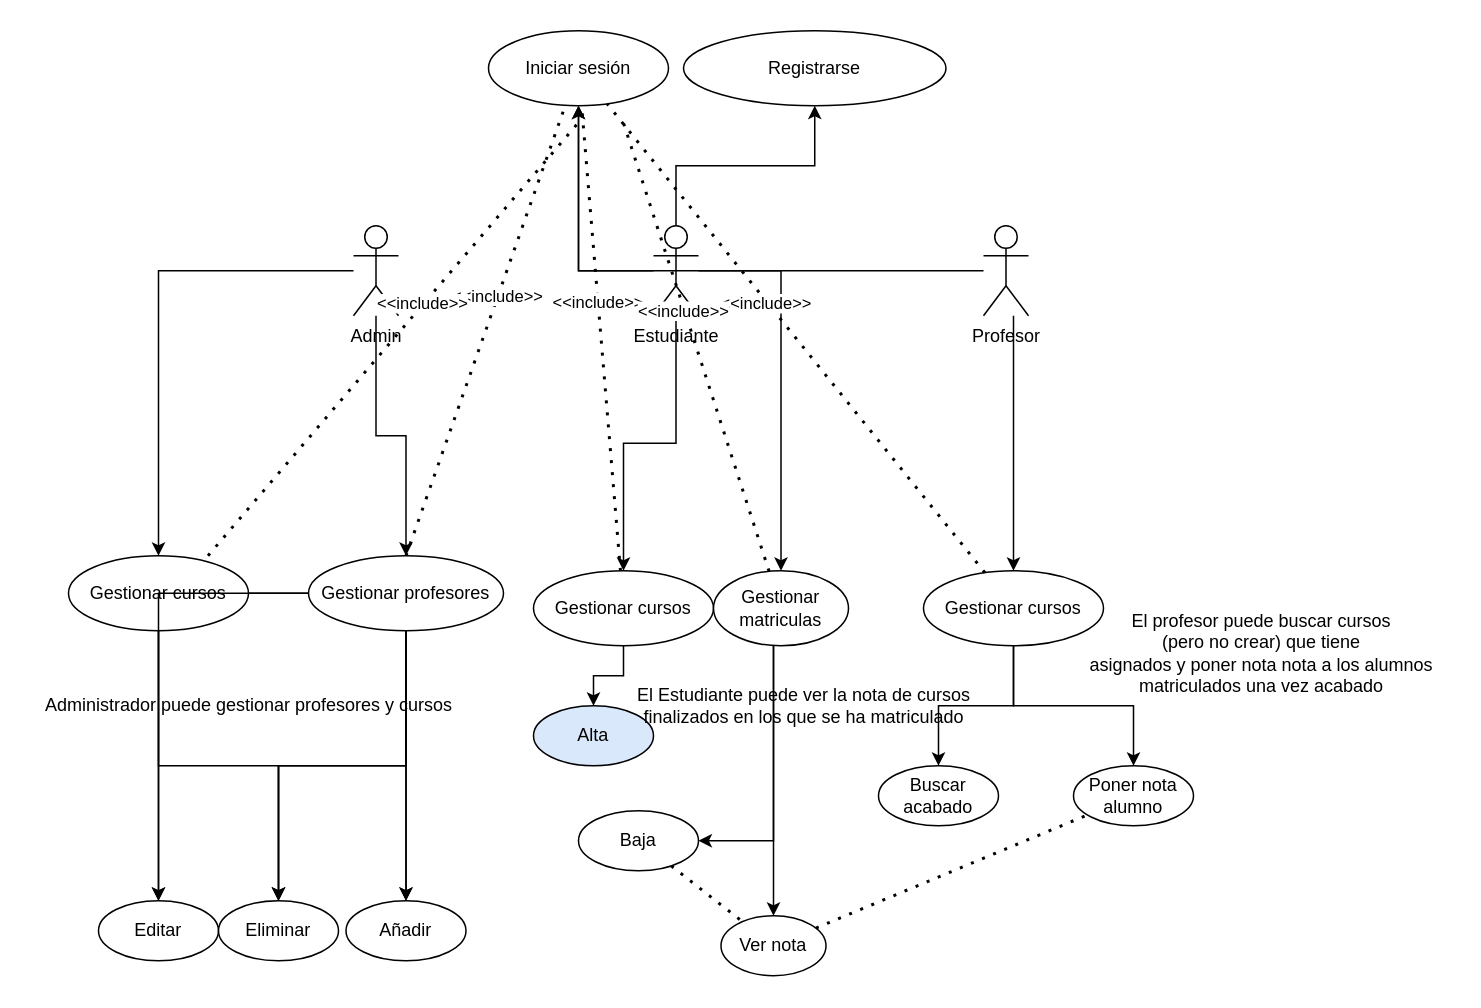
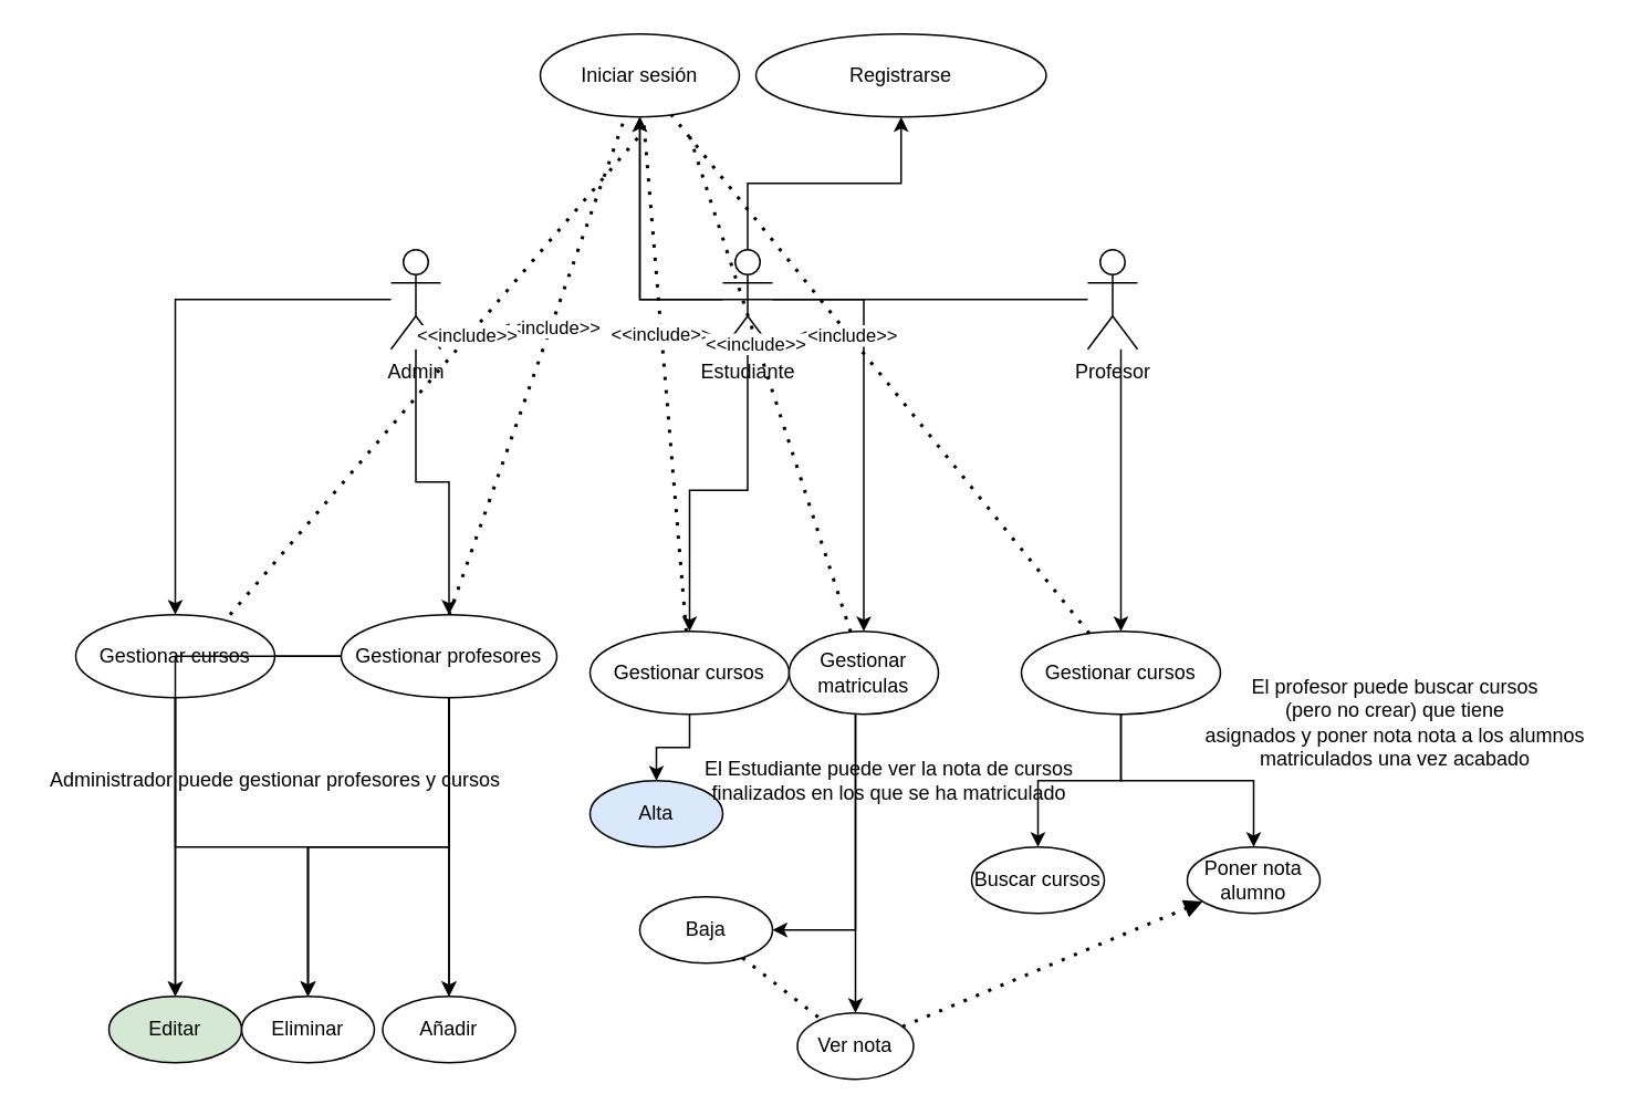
  <mxCell id="0" />
  <mxCell id="1" parent="0" />
  <mxCell id="2" style="edgeStyle=orthogonalEdgeStyle;rounded=0;orthogonalLoop=1;jettySize=auto;html=1;" edge="1" parent="1" source="6" target="13"><mxGeometry relative="1" as="geometry"><Array as="points"><mxPoint x="385" y="180" /></Array></mxGeometry></mxCell>
  <mxCell id="3" style="edgeStyle=orthogonalEdgeStyle;rounded=0;orthogonalLoop=1;jettySize=auto;html=1;" edge="1" parent="1" source="6" target="33"><mxGeometry relative="1" as="geometry" /></mxCell>
  <mxCell id="4" style="edgeStyle=orthogonalEdgeStyle;rounded=0;orthogonalLoop=1;jettySize=auto;html=1;" edge="1" parent="1" source="6" target="35"><mxGeometry relative="1" as="geometry" /></mxCell>
  <mxCell id="5" style="edgeStyle=orthogonalEdgeStyle;rounded=0;orthogonalLoop=1;jettySize=auto;html=1;" edge="1" parent="1" source="6" target="49"><mxGeometry relative="1" as="geometry" /></mxCell>
  <mxCell id="6" value="&lt;div&gt;Estudiante&lt;/div&gt;" style="shape=umlActor;verticalLabelPosition=bottom;verticalAlign=top;html=1;outlineConnect=0;" vertex="1" parent="1"><mxGeometry x="435" y="150" width="30" height="60" as="geometry" /></mxCell>
  <mxCell id="7" style="edgeStyle=orthogonalEdgeStyle;rounded=0;orthogonalLoop=1;jettySize=auto;html=1;" edge="1" parent="1" source="9" target="31"><mxGeometry relative="1" as="geometry"><Array as="points"><mxPoint x="675" y="270" /><mxPoint x="675" y="270" /></Array></mxGeometry></mxCell>
  <mxCell id="8" style="edgeStyle=orthogonalEdgeStyle;rounded=0;orthogonalLoop=1;jettySize=auto;html=1;" edge="1" parent="1" source="9" target="13"><mxGeometry relative="1" as="geometry" /></mxCell>
  <mxCell id="9" value="&lt;div&gt;Profesor&lt;/div&gt;" style="shape=umlActor;verticalLabelPosition=bottom;verticalAlign=top;html=1;outlineConnect=0;" vertex="1" parent="1"><mxGeometry x="655" y="150" width="30" height="60" as="geometry" /></mxCell>
  <mxCell id="10" style="edgeStyle=orthogonalEdgeStyle;rounded=0;orthogonalLoop=1;jettySize=auto;html=1;" edge="1" parent="1" source="12" target="18"><mxGeometry relative="1" as="geometry" /></mxCell>
  <mxCell id="11" style="edgeStyle=orthogonalEdgeStyle;rounded=0;orthogonalLoop=1;jettySize=auto;html=1;" edge="1" parent="1" source="12" target="24"><mxGeometry relative="1" as="geometry" /></mxCell>
  <mxCell id="12" value="&lt;div&gt;Admin&lt;/div&gt;" style="shape=umlActor;verticalLabelPosition=bottom;verticalAlign=top;html=1;outlineConnect=0;" vertex="1" parent="1"><mxGeometry x="235" y="150" width="30" height="60" as="geometry" /></mxCell>
  <mxCell id="13" value="&lt;div&gt;Iniciar sesión&lt;/div&gt;" style="ellipse;whiteSpace=wrap;html=1;" vertex="1" parent="1"><mxGeometry x="325" y="20" width="120" height="50" as="geometry" /></mxCell>
  <mxCell id="14" style="edgeStyle=orthogonalEdgeStyle;rounded=0;orthogonalLoop=1;jettySize=auto;html=1;" edge="1" parent="1" source="18" target="21"><mxGeometry relative="1" as="geometry" /></mxCell>
  <mxCell id="15" style="edgeStyle=orthogonalEdgeStyle;rounded=0;orthogonalLoop=1;jettySize=auto;html=1;startArrow=none;" edge="1" parent="1" source="24" target="22"><mxGeometry relative="1" as="geometry" /></mxCell>
  <mxCell id="16" style="edgeStyle=orthogonalEdgeStyle;rounded=0;orthogonalLoop=1;jettySize=auto;html=1;" edge="1" parent="1" source="18" target="27"><mxGeometry relative="1" as="geometry" /></mxCell>
  <mxCell id="17" style="edgeStyle=orthogonalEdgeStyle;rounded=0;orthogonalLoop=1;jettySize=auto;html=1;" edge="1" parent="1" source="18" target="22"><mxGeometry relative="1" as="geometry" /></mxCell>
  <mxCell id="18" value="&lt;div&gt;Gestionar cursos&lt;/div&gt;" style="ellipse;whiteSpace=wrap;html=1;" vertex="1" parent="1"><mxGeometry x="45" y="370" width="120" height="50" as="geometry" /></mxCell>
  <mxCell id="19" style="edgeStyle=orthogonalEdgeStyle;rounded=0;orthogonalLoop=1;jettySize=auto;html=1;" edge="1" parent="1" source="24" target="22"><mxGeometry relative="1" as="geometry" /></mxCell>
  <mxCell id="20" style="edgeStyle=orthogonalEdgeStyle;rounded=0;orthogonalLoop=1;jettySize=auto;html=1;" edge="1" parent="1" source="24" target="21"><mxGeometry relative="1" as="geometry" /></mxCell>
- <mxCell id="21" value="Editar" style="ellipse;whiteSpace=wrap;html=1;" vertex="1" parent="1"><mxGeometry x="65" y="600" width="80" height="40" as="geometry" /></mxCell>
+ <mxCell id="21" value="Editar" style="ellipse;whiteSpace=wrap;html=1;fillColor=#d5e8d4;" vertex="1" parent="1"><mxGeometry x="65" y="600" width="80" height="40" as="geometry" /></mxCell>
  <mxCell id="22" value="Eliminar" style="ellipse;whiteSpace=wrap;html=1;" vertex="1" parent="1"><mxGeometry x="145" y="600" width="80" height="40" as="geometry" /></mxCell>
  <mxCell id="23" style="edgeStyle=orthogonalEdgeStyle;rounded=0;orthogonalLoop=1;jettySize=auto;html=1;" edge="1" parent="1" source="24" target="27"><mxGeometry relative="1" as="geometry" /></mxCell>
  <mxCell id="24" value="Gestionar profesores" style="ellipse;whiteSpace=wrap;html=1;" vertex="1" parent="1"><mxGeometry x="205" y="370" width="130" height="50" as="geometry" /></mxCell>
  <mxCell id="25" value="&amp;nbsp;" style="text;whiteSpace=wrap;html=1;" vertex="1" parent="1"><mxGeometry x="495" y="510" width="40" height="40" as="geometry" /></mxCell>
  <mxCell id="26" value="&amp;nbsp;" style="text;whiteSpace=wrap;html=1;" vertex="1" parent="1"><mxGeometry x="425" y="490" width="40" height="40" as="geometry" /></mxCell>
  <mxCell id="27" value="&lt;div&gt;Añadir&lt;/div&gt;" style="ellipse;whiteSpace=wrap;html=1;" vertex="1" parent="1"><mxGeometry x="230" y="600" width="80" height="40" as="geometry" /></mxCell>
- <mxCell id="28" value="Buscar acabado" style="ellipse;whiteSpace=wrap;html=1;" vertex="1" parent="1"><mxGeometry x="585" y="510" width="80" height="40" as="geometry" /></mxCell>
+ <mxCell id="28" value="Buscar cursos" style="ellipse;whiteSpace=wrap;html=1;" vertex="1" parent="1"><mxGeometry x="585" y="510" width="80" height="40" as="geometry" /></mxCell>
  <mxCell id="29" style="edgeStyle=orthogonalEdgeStyle;rounded=0;orthogonalLoop=1;jettySize=auto;html=1;" edge="1" parent="1" source="31" target="32"><mxGeometry relative="1" as="geometry" /></mxCell>
  <mxCell id="30" style="edgeStyle=orthogonalEdgeStyle;rounded=0;orthogonalLoop=1;jettySize=auto;html=1;" edge="1" parent="1" source="31" target="28"><mxGeometry relative="1" as="geometry" /></mxCell>
  <mxCell id="31" value="&lt;div&gt;Gestionar cursos&lt;/div&gt;" style="ellipse;whiteSpace=wrap;html=1;" vertex="1" parent="1"><mxGeometry x="615" y="380" width="120" height="50" as="geometry" /></mxCell>
  <mxCell id="32" value="Poner nota alumno" style="ellipse;whiteSpace=wrap;html=1;" vertex="1" parent="1"><mxGeometry x="715" y="510" width="80" height="40" as="geometry" /></mxCell>
  <mxCell id="33" value="&lt;div&gt;Registrarse&lt;/div&gt;" style="ellipse;whiteSpace=wrap;html=1;" vertex="1" parent="1"><mxGeometry x="455" y="20" width="175" height="50" as="geometry" /></mxCell>
  <mxCell id="34" style="edgeStyle=orthogonalEdgeStyle;rounded=0;orthogonalLoop=1;jettySize=auto;html=1;" edge="1" parent="1" source="35" target="36"><mxGeometry relative="1" as="geometry" /></mxCell>
  <mxCell id="35" value="&lt;div&gt;Gestionar cursos&lt;/div&gt;" style="ellipse;whiteSpace=wrap;html=1;" vertex="1" parent="1"><mxGeometry x="355" y="380" width="120" height="50" as="geometry" /></mxCell>
  <mxCell id="36" value="Alta" style="ellipse;whiteSpace=wrap;html=1;fillColor=#dae8fc;" vertex="1" parent="1"><mxGeometry x="355" y="470" width="80" height="40" as="geometry" /></mxCell>
  <mxCell id="37" value="Baja" style="ellipse;whiteSpace=wrap;html=1;" vertex="1" parent="1"><mxGeometry x="385" y="540" width="80" height="40" as="geometry" /></mxCell>
  <mxCell id="38" value="" style="endArrow=none;dashed=1;html=1;dashPattern=1 3;strokeWidth=2;rounded=0;exitX=0.5;exitY=0;exitDx=0;exitDy=0;" edge="1" parent="1" source="24" target="13"><mxGeometry width="50" height="50" relative="1" as="geometry"><mxPoint x="335" y="380" as="sourcePoint" /><mxPoint x="385" y="330" as="targetPoint" /></mxGeometry></mxCell>
  <mxCell id="39" value="&amp;lt;&amp;lt;include&amp;gt;&amp;gt;" style="edgeLabel;html=1;align=center;verticalAlign=middle;resizable=0;points=[];" vertex="1" connectable="0" parent="38"><mxGeometry x="0.156" y="1" relative="1" as="geometry"><mxPoint as="offset" /></mxGeometry></mxCell>
  <mxCell id="40" value="" style="endArrow=none;dashed=1;html=1;dashPattern=1 3;strokeWidth=2;rounded=0;exitX=0.775;exitY=0;exitDx=0;exitDy=0;exitPerimeter=0;" edge="1" parent="1" source="18"><mxGeometry width="50" height="50" relative="1" as="geometry"><mxPoint x="280" y="380" as="sourcePoint" /><mxPoint x="386.248" y="79.733" as="targetPoint" /></mxGeometry></mxCell>
  <mxCell id="41" value="&amp;lt;&amp;lt;include&amp;gt;&amp;gt;" style="edgeLabel;html=1;align=center;verticalAlign=middle;resizable=0;points=[];" vertex="1" connectable="0" parent="40"><mxGeometry x="0.156" y="1" relative="1" as="geometry"><mxPoint as="offset" /></mxGeometry></mxCell>
  <mxCell id="42" value="" style="endArrow=none;dashed=1;html=1;dashPattern=1 3;strokeWidth=2;rounded=0;" edge="1" parent="1" source="35" target="13"><mxGeometry width="50" height="50" relative="1" as="geometry"><mxPoint x="290" y="390" as="sourcePoint" /><mxPoint x="396.248" y="89.733" as="targetPoint" /></mxGeometry></mxCell>
  <mxCell id="43" value="&amp;lt;&amp;lt;include&amp;gt;&amp;gt;" style="edgeLabel;html=1;align=center;verticalAlign=middle;resizable=0;points=[];" vertex="1" connectable="0" parent="42"><mxGeometry x="0.156" y="1" relative="1" as="geometry"><mxPoint as="offset" /></mxGeometry></mxCell>
  <mxCell id="44" value="" style="endArrow=none;dashed=1;html=1;dashPattern=1 3;strokeWidth=2;rounded=0;" edge="1" parent="1" source="31" target="13"><mxGeometry width="50" height="50" relative="1" as="geometry"><mxPoint x="300" y="400" as="sourcePoint" /><mxPoint x="406.248" y="99.733" as="targetPoint" /></mxGeometry></mxCell>
  <mxCell id="45" value="&amp;lt;&amp;lt;include&amp;gt;&amp;gt;" style="edgeLabel;html=1;align=center;verticalAlign=middle;resizable=0;points=[];" vertex="1" connectable="0" parent="44"><mxGeometry x="0.156" y="1" relative="1" as="geometry"><mxPoint as="offset" /></mxGeometry></mxCell>
  <mxCell id="46" value="" style="endArrow=none;dashed=1;html=1;dashPattern=1 3;strokeWidth=2;rounded=0;" edge="1" parent="1" source="37" target="52"><mxGeometry width="50" height="50" relative="1" as="geometry"><mxPoint x="365" y="470" as="sourcePoint" /><mxPoint x="415" y="420" as="targetPoint" /></mxGeometry></mxCell>
  <mxCell id="47" style="edgeStyle=orthogonalEdgeStyle;rounded=0;orthogonalLoop=1;jettySize=auto;html=1;" edge="1" parent="1" source="49" target="37"><mxGeometry relative="1" as="geometry"><Array as="points"><mxPoint x="515" y="480" /><mxPoint x="515" y="480" /></Array></mxGeometry></mxCell>
  <mxCell id="48" style="edgeStyle=orthogonalEdgeStyle;rounded=0;orthogonalLoop=1;jettySize=auto;html=1;" edge="1" parent="1" source="49" target="52"><mxGeometry relative="1" as="geometry"><Array as="points"><mxPoint x="515" y="490" /><mxPoint x="515" y="490" /></Array></mxGeometry></mxCell>
  <mxCell id="49" value="&lt;div&gt;Gestionar&lt;/div&gt;&lt;div&gt;matriculas&lt;br&gt;&lt;/div&gt;" style="ellipse;whiteSpace=wrap;html=1;" vertex="1" parent="1"><mxGeometry x="475" y="380" width="90" height="50" as="geometry" /></mxCell>
  <mxCell id="50" value="" style="endArrow=none;dashed=1;html=1;dashPattern=1 3;strokeWidth=2;rounded=0;" edge="1" parent="1" source="49"><mxGeometry width="50" height="50" relative="1" as="geometry"><mxPoint x="665.95" y="391.294" as="sourcePoint" /><mxPoint x="414.092" y="78.701" as="targetPoint" /></mxGeometry></mxCell>
  <mxCell id="51" value="&amp;lt;&amp;lt;include&amp;gt;&amp;gt;" style="edgeLabel;html=1;align=center;verticalAlign=middle;resizable=0;points=[];" vertex="1" connectable="0" parent="50"><mxGeometry x="0.156" y="1" relative="1" as="geometry"><mxPoint as="offset" /></mxGeometry></mxCell>
  <mxCell id="52" value="Ver nota" style="ellipse;whiteSpace=wrap;html=1;" vertex="1" parent="1"><mxGeometry x="480" y="610" width="70" height="40" as="geometry" /></mxCell>
- <mxCell id="53" value="" style="endArrow=none;dashed=1;html=1;dashPattern=1 3;strokeWidth=2;rounded=0;" edge="1" parent="1" source="52" target="32"><mxGeometry width="50" height="50" relative="1" as="geometry"><mxPoint x="675" y="680" as="sourcePoint" /><mxPoint x="725" y="630" as="targetPoint" /></mxGeometry></mxCell>
+ <mxCell id="53" value="" style="endArrow=block;dashed=1;html=1;dashPattern=1 3;strokeWidth=2;rounded=0;" edge="1" parent="1" source="52" target="32"><mxGeometry width="50" height="50" relative="1" as="geometry"><mxPoint x="675" y="680" as="sourcePoint" /><mxPoint x="725" y="630" as="targetPoint" /></mxGeometry></mxCell>
  <mxCell id="54" value="&lt;div&gt;Administrador puede gestionar profesores y cursos&lt;br&gt;&lt;/div&gt;" style="text;html=1;align=center;verticalAlign=middle;resizable=0;points=[];autosize=1;strokeColor=none;fillColor=none;" vertex="1" parent="1"><mxGeometry x="20" y="455" width="290" height="30" as="geometry" /></mxCell>
  <mxCell id="55" value="&lt;div&gt;El Estudiante puede ver la nota de cursos&lt;/div&gt;&lt;div&gt;finalizados en los que se ha matriculado&lt;/div&gt;" style="text;html=1;align=center;verticalAlign=middle;resizable=0;points=[];autosize=1;strokeColor=none;fillColor=none;" vertex="1" parent="1"><mxGeometry x="415" y="450" width="240" height="40" as="geometry" /></mxCell>
  <mxCell id="56" value="&lt;div&gt;El profesor puede buscar cursos&lt;/div&gt;&lt;div&gt;(pero no crear) que tiene&lt;/div&gt;&lt;div&gt;asignados y poner nota nota a los alumnos&lt;/div&gt;&lt;div&gt;matriculados una vez acabado&lt;/div&gt;" style="text;html=1;align=center;verticalAlign=middle;resizable=0;points=[];autosize=1;strokeColor=none;fillColor=none;" vertex="1" parent="1"><mxGeometry x="715" y="400" width="250" height="70" as="geometry" /></mxCell>
